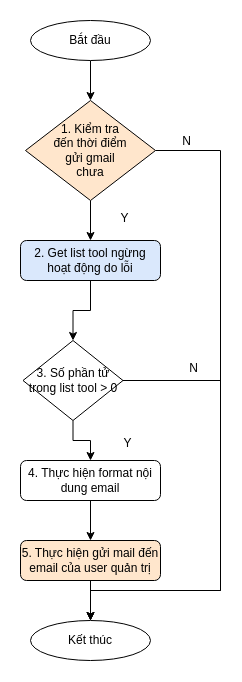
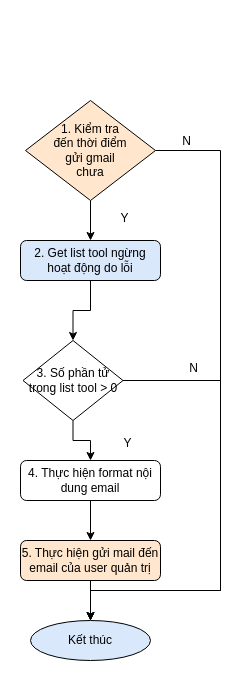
  <mxCell id="0" />
  <mxCell id="1" parent="0" />
  <mxCell id="2" style="edgeStyle=orthogonalEdgeStyle;rounded=0;orthogonalLoop=1;jettySize=auto;html=1;exitX=0.5;exitY=1;exitDx=0;exitDy=0;entryX=0.5;entryY=0;entryDx=0;entryDy=0;" edge="1" parent="1" source="3" target="11"><mxGeometry relative="1" as="geometry" /></mxCell>
  <mxCell id="3" value="2. Get list tool ngừng hoạt động do lỗi" style="rounded=1;whiteSpace=wrap;html=1;fontSize=12;glass=0;strokeWidth=1;shadow=0;fillColor=#dae8fc;" parent="1" vertex="1"><mxGeometry x="20" y="240" width="140" height="40" as="geometry" /></mxCell>
- <mxCell id="4" style="edgeStyle=orthogonalEdgeStyle;rounded=0;orthogonalLoop=1;jettySize=auto;html=1;exitX=0.5;exitY=1;exitDx=0;exitDy=0;entryX=0.5;entryY=0;entryDx=0;entryDy=0;" edge="1" parent="1" source="5" target="8"><mxGeometry relative="1" as="geometry" /></mxCell>
- <mxCell id="5" value="Bắt đầu" style="ellipse;whiteSpace=wrap;html=1;" vertex="1" parent="1"><mxGeometry x="30" y="20" width="120" height="40" as="geometry" /></mxCell>
  <mxCell id="6" style="edgeStyle=orthogonalEdgeStyle;rounded=0;orthogonalLoop=1;jettySize=auto;html=1;exitX=0.5;exitY=1;exitDx=0;exitDy=0;entryX=0.5;entryY=0;entryDx=0;entryDy=0;" edge="1" parent="1" source="8" target="3"><mxGeometry relative="1" as="geometry" /></mxCell>
  <mxCell id="7" style="edgeStyle=orthogonalEdgeStyle;rounded=0;orthogonalLoop=1;jettySize=auto;html=1;exitX=1;exitY=0.5;exitDx=0;exitDy=0;entryX=0.5;entryY=0;entryDx=0;entryDy=0;" edge="1" parent="1" source="8" target="16"><mxGeometry relative="1" as="geometry"><mxPoint x="90" y="540" as="targetPoint" /><Array as="points"><mxPoint x="220" y="150" /><mxPoint x="220" y="590" /><mxPoint x="90" y="590" /></Array></mxGeometry></mxCell>
  <mxCell id="8" value="1. Kiểm tra &lt;br&gt;đến thời điểm &lt;br&gt;gửi gmail &lt;br&gt;chưa" style="rhombus;whiteSpace=wrap;html=1;fillColor=#ffe6cc;" vertex="1" parent="1"><mxGeometry x="25" y="100" width="130" height="100" as="geometry" /></mxCell>
  <mxCell id="9" style="edgeStyle=orthogonalEdgeStyle;rounded=0;orthogonalLoop=1;jettySize=auto;html=1;exitX=0.5;exitY=1;exitDx=0;exitDy=0;entryX=0.5;entryY=0;entryDx=0;entryDy=0;" edge="1" parent="1" source="11" target="13"><mxGeometry relative="1" as="geometry" /></mxCell>
  <mxCell id="10" style="edgeStyle=orthogonalEdgeStyle;rounded=0;orthogonalLoop=1;jettySize=auto;html=1;exitX=1;exitY=0.5;exitDx=0;exitDy=0;entryX=0.5;entryY=0;entryDx=0;entryDy=0;" edge="1" parent="1" source="11" target="16"><mxGeometry relative="1" as="geometry"><Array as="points"><mxPoint x="220" y="380" /><mxPoint x="220" y="590" /><mxPoint x="90" y="590" /></Array></mxGeometry></mxCell>
  <mxCell id="11" value="3. Số phần tử &lt;br&gt;trong list tool &amp;gt; 0" style="rhombus;whiteSpace=wrap;html=1;" vertex="1" parent="1"><mxGeometry x="22.5" y="340" width="100" height="80" as="geometry" /></mxCell>
  <mxCell id="12" style="edgeStyle=orthogonalEdgeStyle;rounded=0;orthogonalLoop=1;jettySize=auto;html=1;exitX=0.5;exitY=1;exitDx=0;exitDy=0;" edge="1" parent="1" source="13" target="20"><mxGeometry relative="1" as="geometry" /></mxCell>
  <mxCell id="13" value="4. Thực hiện format nội dung email" style="rounded=1;whiteSpace=wrap;html=1;fontSize=12;glass=0;strokeWidth=1;shadow=0;" vertex="1" parent="1"><mxGeometry x="20" y="460" width="140" height="40" as="geometry" /></mxCell>
  <mxCell id="14" value="Y" style="text;html=1;align=center;verticalAlign=middle;resizable=0;points=[];autosize=1;" vertex="1" parent="1"><mxGeometry x="114" y="208" width="20" height="20" as="geometry" /></mxCell>
  <mxCell id="15" value="Y" style="text;html=1;align=center;verticalAlign=middle;resizable=0;points=[];autosize=1;" vertex="1" parent="1"><mxGeometry x="117" y="433" width="20" height="20" as="geometry" /></mxCell>
- <mxCell id="16" value="Kết thúc" style="ellipse;whiteSpace=wrap;html=1;" vertex="1" parent="1"><mxGeometry x="30" y="620" width="120" height="40" as="geometry" /></mxCell>
+ <mxCell id="16" value="Kết thúc" style="ellipse;whiteSpace=wrap;html=1;fillColor=#dae8fc;" vertex="1" parent="1"><mxGeometry x="30" y="620" width="120" height="40" as="geometry" /></mxCell>
  <mxCell id="17" value="N" style="text;html=1;align=center;verticalAlign=middle;resizable=0;points=[];autosize=1;" vertex="1" parent="1"><mxGeometry x="176" y="131" width="20" height="20" as="geometry" /></mxCell>
  <mxCell id="18" value="N" style="text;html=1;align=center;verticalAlign=middle;resizable=0;points=[];autosize=1;" vertex="1" parent="1"><mxGeometry x="183" y="358" width="20" height="20" as="geometry" /></mxCell>
  <mxCell id="19" style="edgeStyle=orthogonalEdgeStyle;rounded=0;orthogonalLoop=1;jettySize=auto;html=1;exitX=0.5;exitY=1;exitDx=0;exitDy=0;entryX=0.5;entryY=0;entryDx=0;entryDy=0;" edge="1" parent="1" source="20" target="16"><mxGeometry relative="1" as="geometry" /></mxCell>
  <mxCell id="20" value="5. Thực hiện gửi mail đến email của user quản trị" style="rounded=1;whiteSpace=wrap;html=1;fontSize=12;glass=0;strokeWidth=1;shadow=0;fillColor=#ffe6cc;" vertex="1" parent="1"><mxGeometry x="20" y="540" width="140" height="40" as="geometry" /></mxCell>
